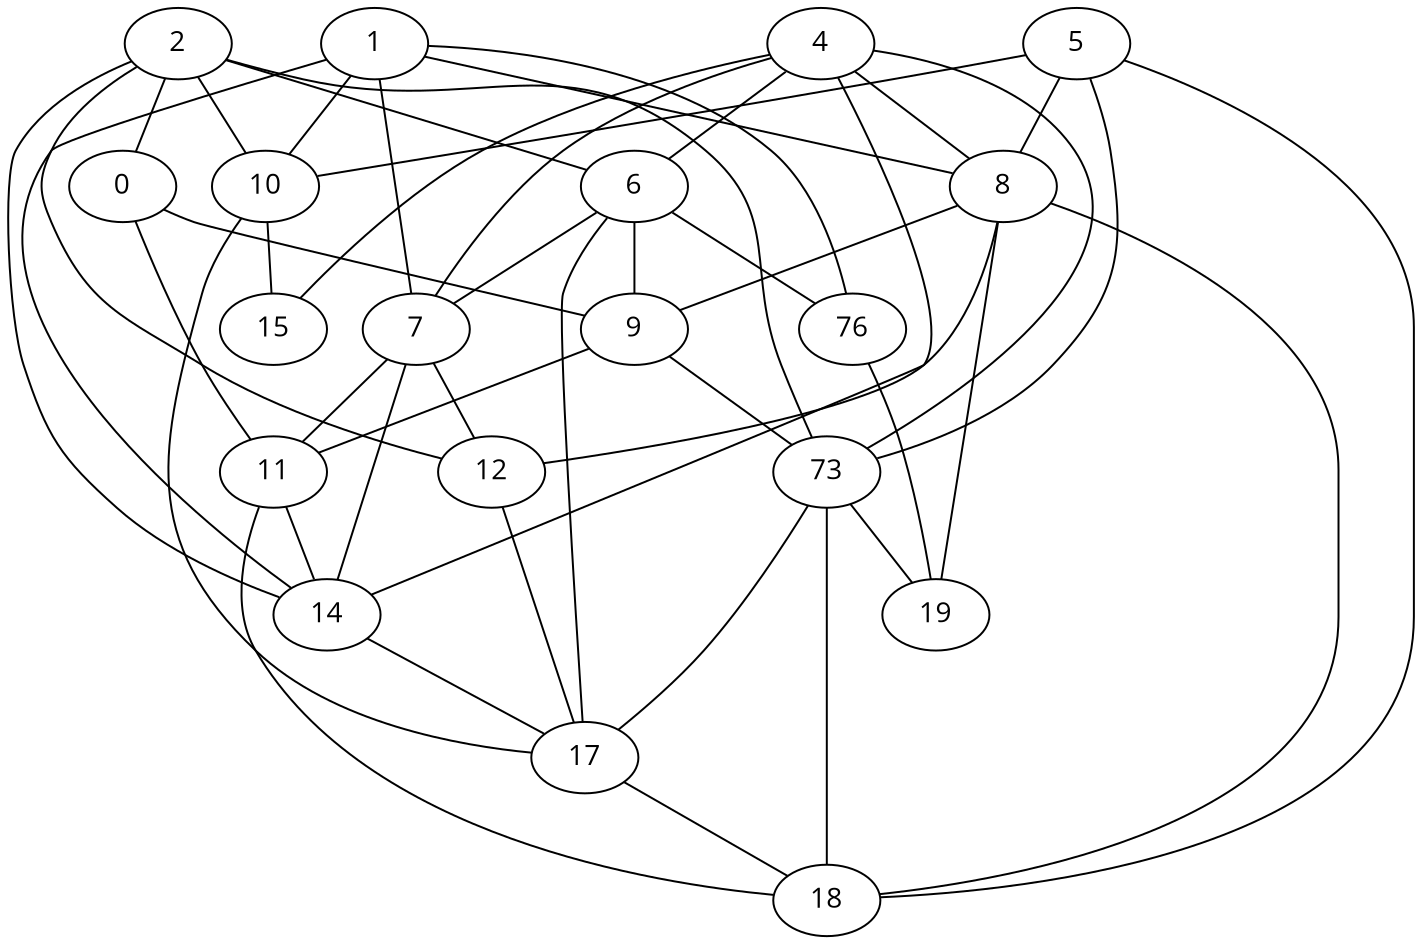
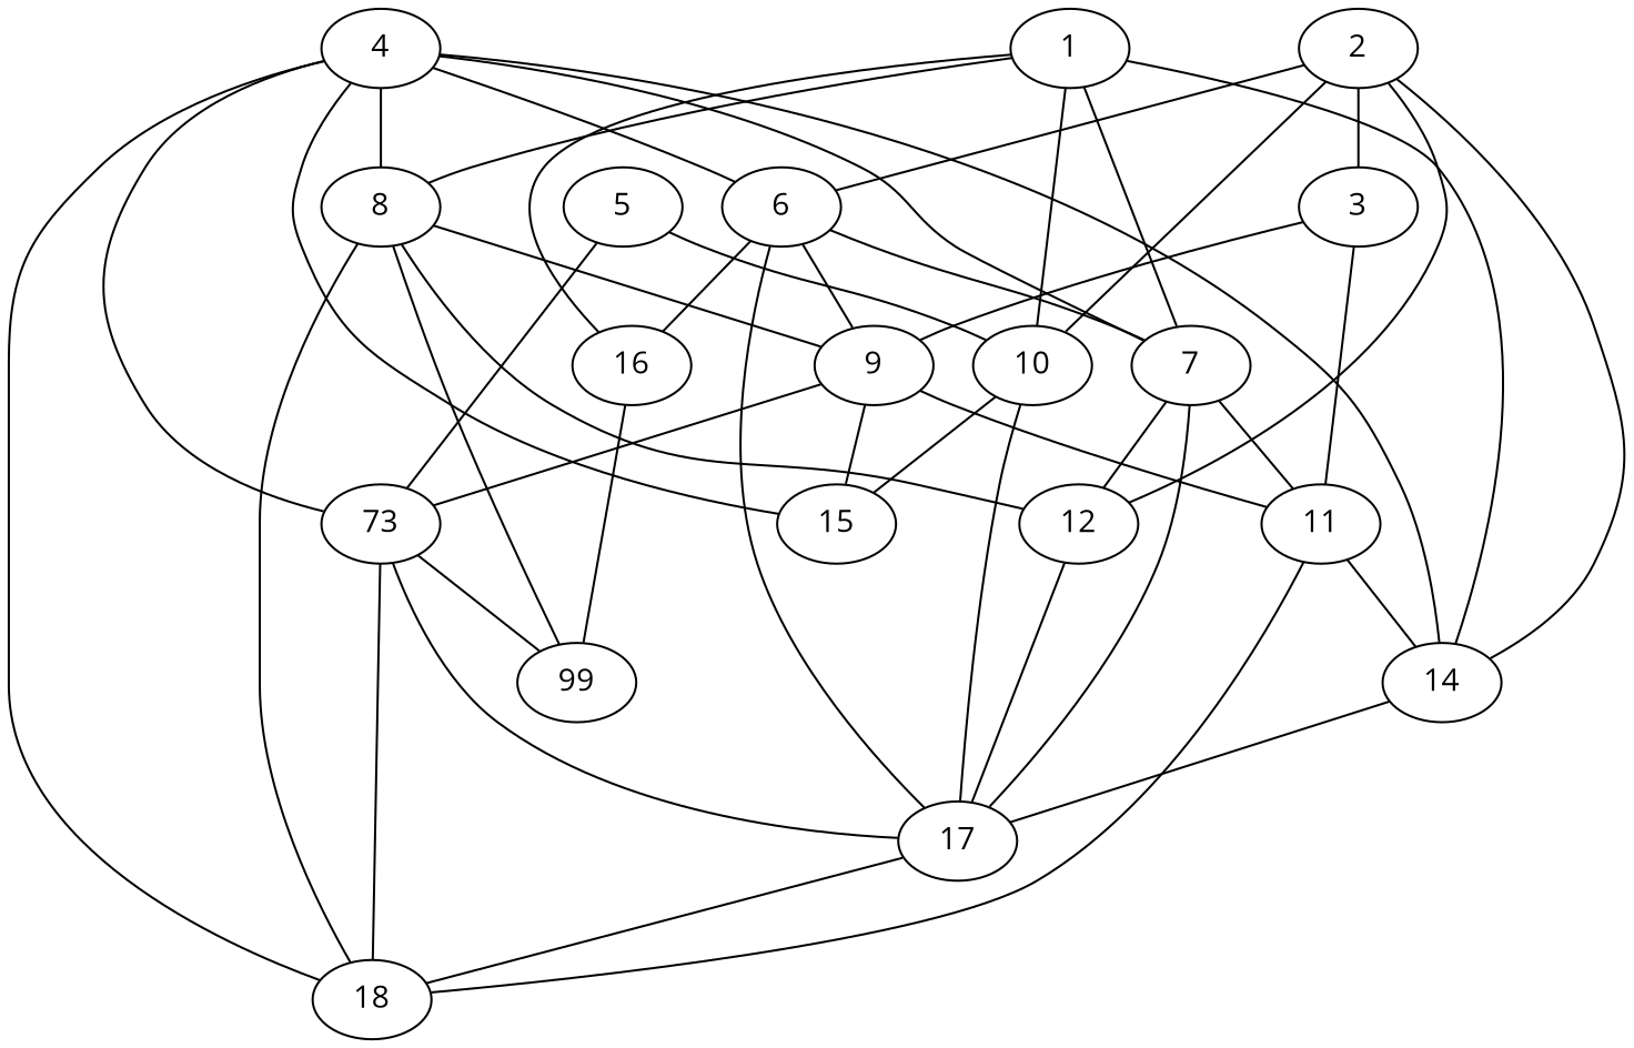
  strict graph {
    fontname="Open Sans"
    node [fontname="Open Sans"]
    edge [fontname="Open Sans"]
    1
    10
-   16 [label=76]
+   16
    7
    14
    8
    15
    17
-   19
+   19 [label=99]
    12
    11
    9
    18
    n14 [label=73]
    2
    6
-   3 [label=0]
+   3
    4
    5
    1 -- 10
    1 -- 16
    1 -- 7
    1 -- 14
    1 -- 8
    10 -- 15
    10 -- 17
    16 -- 19
-   7 -- 14
+   7 -- 17
    7 -- 12
    7 -- 11
    14 -- 17
    8 -- 19
    8 -- 12
    8 -- 9
    8 -- 18
    17 -- 18
    12 -- 17
    11 -- 14
    11 -- 18
+   9 -- 15
    9 -- 11
    9 -- n14
    n14 -- 17
    n14 -- 19
    n14 -- 18
    2 -- 10
    2 -- 14
    2 -- 12
-   2 -- n14
    2 -- 6
    2 -- 3
    6 -- 16
    6 -- 7
    6 -- 17
    6 -- 9
    3 -- 11
    3 -- 9
    4 -- 7
    4 -- 14
    4 -- 8
    4 -- 15
    4 -- n14
    4 -- 6
    5 -- 10
-   5 -- 8
-   5 -- 18
+   4 -- 18
    5 -- n14
  }
